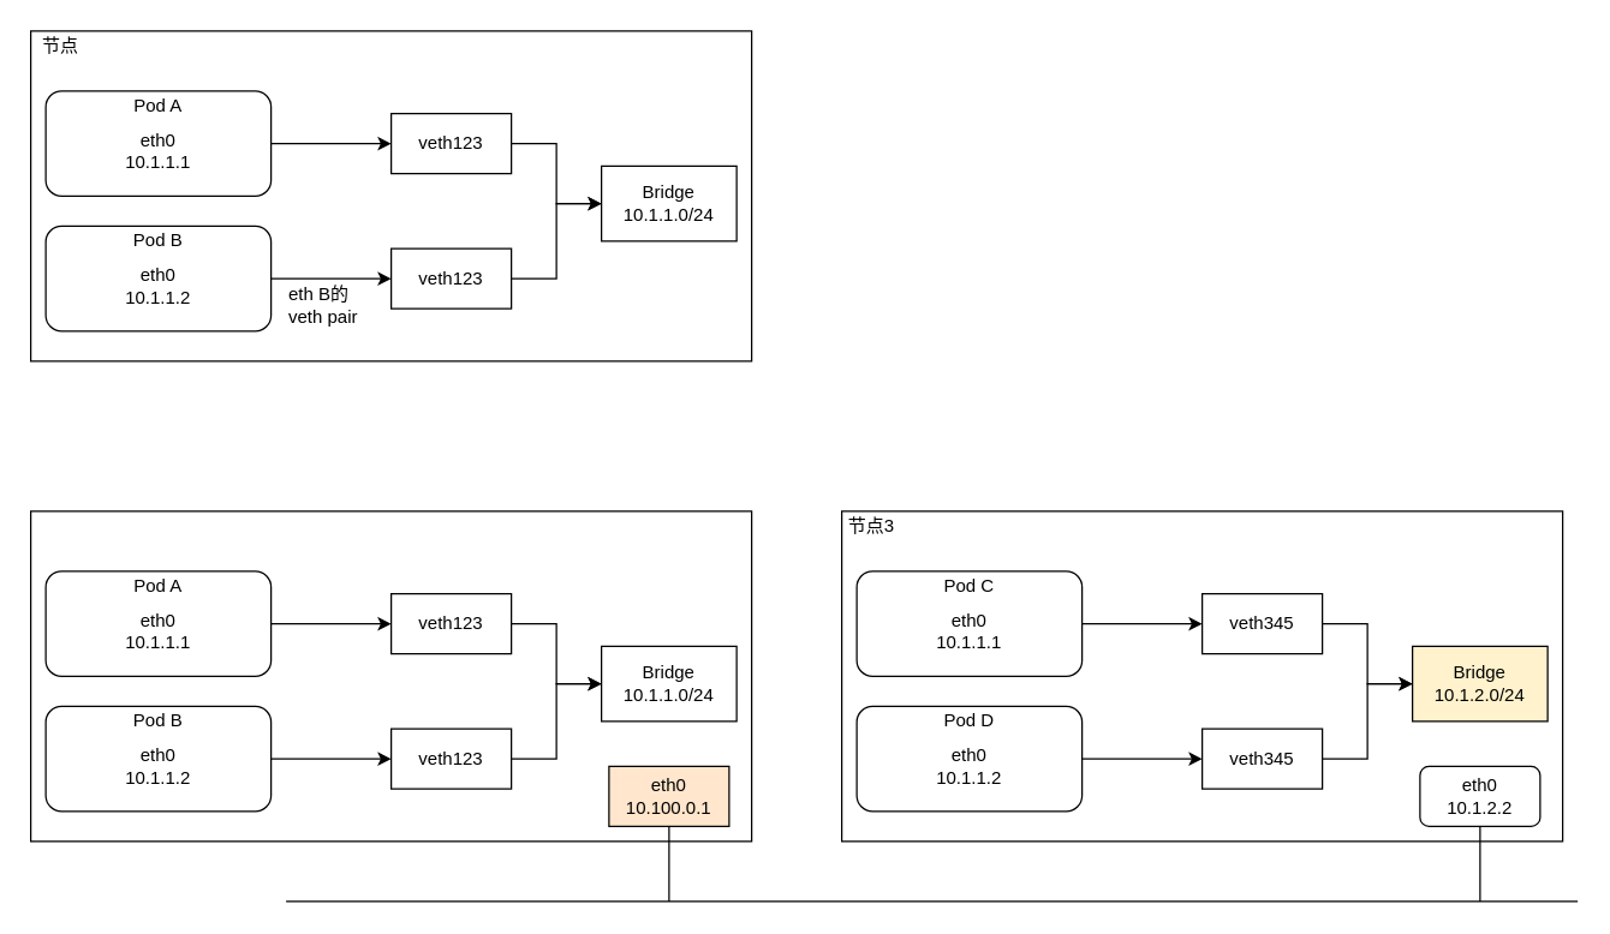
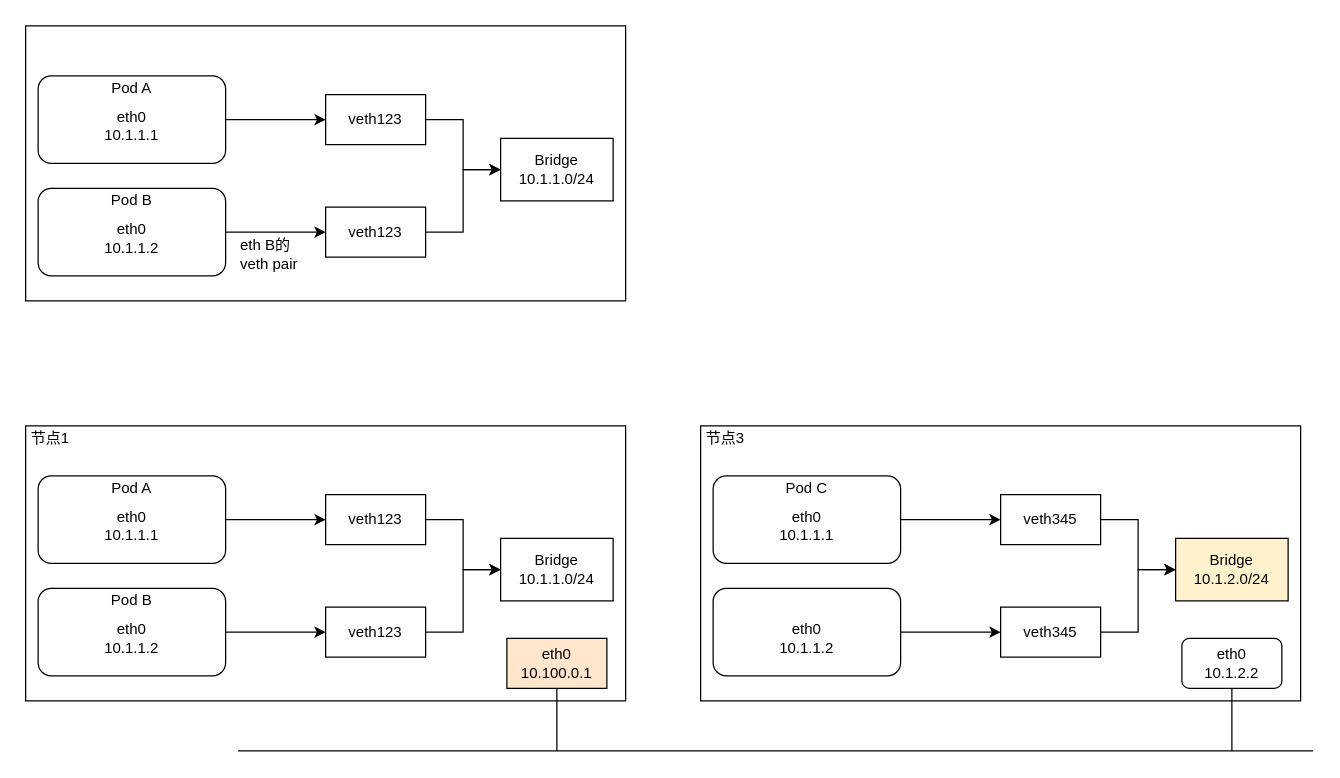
  <mxCell id="0" />
  <mxCell id="1" parent="0" />
  <mxCell id="2" value="" style="rounded=0;whiteSpace=wrap;html=1;" vertex="1" parent="1"><mxGeometry x="20" y="20" width="480" height="220" as="geometry" /></mxCell>
  <mxCell id="3" style="edgeStyle=orthogonalEdgeStyle;rounded=0;orthogonalLoop=1;jettySize=auto;html=1;entryX=0;entryY=0.5;entryDx=0;entryDy=0;" edge="1" parent="1" source="4" target="12"><mxGeometry relative="1" as="geometry" /></mxCell>
  <mxCell id="4" value="" style="rounded=1;whiteSpace=wrap;html=1;" vertex="1" parent="1"><mxGeometry x="30" y="60" width="150" height="70" as="geometry" /></mxCell>
  <mxCell id="5" value="Pod A" style="text;html=1;strokeColor=none;fillColor=none;align=center;verticalAlign=middle;whiteSpace=wrap;rounded=0;" vertex="1" parent="1"><mxGeometry x="85" y="60" width="40" height="20" as="geometry" /></mxCell>
  <mxCell id="6" value="eth0&lt;br&gt;10.1.1.1" style="text;html=1;strokeColor=none;fillColor=none;align=center;verticalAlign=middle;whiteSpace=wrap;rounded=0;" vertex="1" parent="1"><mxGeometry x="55" y="90" width="100" height="20" as="geometry" /></mxCell>
  <mxCell id="7" style="edgeStyle=orthogonalEdgeStyle;rounded=0;orthogonalLoop=1;jettySize=auto;html=1;entryX=0;entryY=0.5;entryDx=0;entryDy=0;" edge="1" parent="1" source="8" target="14"><mxGeometry relative="1" as="geometry" /></mxCell>
  <mxCell id="8" value="" style="rounded=1;whiteSpace=wrap;html=1;" vertex="1" parent="1"><mxGeometry x="30" y="150" width="150" height="70" as="geometry" /></mxCell>
  <mxCell id="9" value="Pod B" style="text;html=1;strokeColor=none;fillColor=none;align=center;verticalAlign=middle;whiteSpace=wrap;rounded=0;" vertex="1" parent="1"><mxGeometry x="85" y="150" width="40" height="20" as="geometry" /></mxCell>
  <mxCell id="10" value="eth0&lt;br&gt;10.1.1.2" style="text;html=1;strokeColor=none;fillColor=none;align=center;verticalAlign=middle;whiteSpace=wrap;rounded=0;" vertex="1" parent="1"><mxGeometry x="55" y="180" width="100" height="20" as="geometry" /></mxCell>
  <mxCell id="11" style="edgeStyle=orthogonalEdgeStyle;rounded=0;orthogonalLoop=1;jettySize=auto;html=1;entryX=0;entryY=0.5;entryDx=0;entryDy=0;" edge="1" parent="1" source="12" target="15"><mxGeometry relative="1" as="geometry" /></mxCell>
  <mxCell id="12" value="veth123" style="rounded=0;whiteSpace=wrap;html=1;" vertex="1" parent="1"><mxGeometry x="260" y="75" width="80" height="40" as="geometry" /></mxCell>
  <mxCell id="13" style="edgeStyle=orthogonalEdgeStyle;rounded=0;orthogonalLoop=1;jettySize=auto;html=1;entryX=0;entryY=0.5;entryDx=0;entryDy=0;" edge="1" parent="1" source="14" target="15"><mxGeometry relative="1" as="geometry" /></mxCell>
  <mxCell id="14" value="veth123" style="rounded=0;whiteSpace=wrap;html=1;" vertex="1" parent="1"><mxGeometry x="260" y="165" width="80" height="40" as="geometry" /></mxCell>
  <mxCell id="15" value="Bridge&lt;br&gt;10.1.1.0/24" style="rounded=0;whiteSpace=wrap;html=1;" vertex="1" parent="1"><mxGeometry x="400" y="110" width="90" height="50" as="geometry" /></mxCell>
  <mxCell id="16" value="eth B的veth pair" style="text;html=1;strokeColor=none;fillColor=none;align=left;verticalAlign=middle;whiteSpace=wrap;rounded=0;" vertex="1" parent="1"><mxGeometry x="190" y="185" width="60" height="35" as="geometry" /></mxCell>
- <mxCell id="17" value="节点" style="text;html=1;strokeColor=none;fillColor=none;align=center;verticalAlign=middle;whiteSpace=wrap;rounded=0;" vertex="1" parent="1"><mxGeometry x="20" y="20" width="40" height="20" as="geometry" /></mxCell>
  <mxCell id="18" value="" style="rounded=0;whiteSpace=wrap;html=1;" vertex="1" parent="1"><mxGeometry x="20" y="340" width="480" height="220" as="geometry" /></mxCell>
  <mxCell id="19" style="edgeStyle=orthogonalEdgeStyle;rounded=0;orthogonalLoop=1;jettySize=auto;html=1;entryX=0;entryY=0.5;entryDx=0;entryDy=0;" edge="1" parent="1" source="20" target="28"><mxGeometry relative="1" as="geometry" /></mxCell>
  <mxCell id="20" value="" style="rounded=1;whiteSpace=wrap;html=1;" vertex="1" parent="1"><mxGeometry x="30" y="380" width="150" height="70" as="geometry" /></mxCell>
  <mxCell id="21" value="Pod A" style="text;html=1;strokeColor=none;fillColor=none;align=center;verticalAlign=middle;whiteSpace=wrap;rounded=0;" vertex="1" parent="1"><mxGeometry x="85" y="380" width="40" height="20" as="geometry" /></mxCell>
  <mxCell id="22" value="eth0&lt;br&gt;10.1.1.1" style="text;html=1;strokeColor=none;fillColor=none;align=center;verticalAlign=middle;whiteSpace=wrap;rounded=0;" vertex="1" parent="1"><mxGeometry x="55" y="410" width="100" height="20" as="geometry" /></mxCell>
  <mxCell id="23" style="edgeStyle=orthogonalEdgeStyle;rounded=0;orthogonalLoop=1;jettySize=auto;html=1;entryX=0;entryY=0.5;entryDx=0;entryDy=0;" edge="1" parent="1" source="24" target="30"><mxGeometry relative="1" as="geometry" /></mxCell>
  <mxCell id="24" value="" style="rounded=1;whiteSpace=wrap;html=1;" vertex="1" parent="1"><mxGeometry x="30" y="470" width="150" height="70" as="geometry" /></mxCell>
  <mxCell id="25" value="Pod B" style="text;html=1;strokeColor=none;fillColor=none;align=center;verticalAlign=middle;whiteSpace=wrap;rounded=0;" vertex="1" parent="1"><mxGeometry x="85" y="470" width="40" height="20" as="geometry" /></mxCell>
  <mxCell id="26" value="eth0&lt;br&gt;10.1.1.2" style="text;html=1;strokeColor=none;fillColor=none;align=center;verticalAlign=middle;whiteSpace=wrap;rounded=0;" vertex="1" parent="1"><mxGeometry x="55" y="500" width="100" height="20" as="geometry" /></mxCell>
  <mxCell id="27" style="edgeStyle=orthogonalEdgeStyle;rounded=0;orthogonalLoop=1;jettySize=auto;html=1;entryX=0;entryY=0.5;entryDx=0;entryDy=0;" edge="1" parent="1" source="28" target="31"><mxGeometry relative="1" as="geometry" /></mxCell>
  <mxCell id="28" value="veth123" style="rounded=0;whiteSpace=wrap;html=1;" vertex="1" parent="1"><mxGeometry x="260" y="395" width="80" height="40" as="geometry" /></mxCell>
  <mxCell id="29" style="edgeStyle=orthogonalEdgeStyle;rounded=0;orthogonalLoop=1;jettySize=auto;html=1;entryX=0;entryY=0.5;entryDx=0;entryDy=0;" edge="1" parent="1" source="30" target="31"><mxGeometry relative="1" as="geometry" /></mxCell>
  <mxCell id="30" value="veth123" style="rounded=0;whiteSpace=wrap;html=1;" vertex="1" parent="1"><mxGeometry x="260" y="485" width="80" height="40" as="geometry" /></mxCell>
  <mxCell id="31" value="Bridge&lt;br&gt;10.1.1.0/24" style="rounded=0;whiteSpace=wrap;html=1;" vertex="1" parent="1"><mxGeometry x="400" y="430" width="90" height="50" as="geometry" /></mxCell>
+ <mxCell id="32" value="节点1" style="text;html=1;strokeColor=none;fillColor=none;align=center;verticalAlign=middle;whiteSpace=wrap;rounded=0;" vertex="1" parent="1"><mxGeometry x="20" y="340" width="40" height="20" as="geometry" /></mxCell>
  <mxCell id="33" value="" style="rounded=0;whiteSpace=wrap;html=1;" vertex="1" parent="1"><mxGeometry x="560" y="340" width="480" height="220" as="geometry" /></mxCell>
  <mxCell id="34" style="edgeStyle=orthogonalEdgeStyle;rounded=0;orthogonalLoop=1;jettySize=auto;html=1;entryX=0;entryY=0.5;entryDx=0;entryDy=0;" edge="1" parent="1" source="35" target="43"><mxGeometry relative="1" as="geometry" /></mxCell>
  <mxCell id="35" value="" style="rounded=1;whiteSpace=wrap;html=1;" vertex="1" parent="1"><mxGeometry x="570" y="380" width="150" height="70" as="geometry" /></mxCell>
  <mxCell id="36" value="Pod C" style="text;html=1;strokeColor=none;fillColor=none;align=center;verticalAlign=middle;whiteSpace=wrap;rounded=0;" vertex="1" parent="1"><mxGeometry x="625" y="380" width="40" height="20" as="geometry" /></mxCell>
  <mxCell id="37" value="eth0&lt;br&gt;10.1.1.1" style="text;html=1;strokeColor=none;fillColor=none;align=center;verticalAlign=middle;whiteSpace=wrap;rounded=0;" vertex="1" parent="1"><mxGeometry x="595" y="410" width="100" height="20" as="geometry" /></mxCell>
  <mxCell id="38" style="edgeStyle=orthogonalEdgeStyle;rounded=0;orthogonalLoop=1;jettySize=auto;html=1;entryX=0;entryY=0.5;entryDx=0;entryDy=0;" edge="1" parent="1" source="39" target="45"><mxGeometry relative="1" as="geometry" /></mxCell>
  <mxCell id="39" value="" style="rounded=1;whiteSpace=wrap;html=1;" vertex="1" parent="1"><mxGeometry x="570" y="470" width="150" height="70" as="geometry" /></mxCell>
- <mxCell id="40" value="Pod D" style="text;html=1;strokeColor=none;fillColor=none;align=center;verticalAlign=middle;whiteSpace=wrap;rounded=0;" vertex="1" parent="1"><mxGeometry x="625" y="470" width="40" height="20" as="geometry" /></mxCell>
  <mxCell id="41" value="eth0&lt;br&gt;10.1.1.2" style="text;html=1;strokeColor=none;fillColor=none;align=center;verticalAlign=middle;whiteSpace=wrap;rounded=0;" vertex="1" parent="1"><mxGeometry x="595" y="500" width="100" height="20" as="geometry" /></mxCell>
  <mxCell id="42" style="edgeStyle=orthogonalEdgeStyle;rounded=0;orthogonalLoop=1;jettySize=auto;html=1;entryX=0;entryY=0.5;entryDx=0;entryDy=0;" edge="1" parent="1" source="43" target="46"><mxGeometry relative="1" as="geometry" /></mxCell>
  <mxCell id="43" value="veth345" style="rounded=0;whiteSpace=wrap;html=1;" vertex="1" parent="1"><mxGeometry x="800" y="395" width="80" height="40" as="geometry" /></mxCell>
  <mxCell id="44" style="edgeStyle=orthogonalEdgeStyle;rounded=0;orthogonalLoop=1;jettySize=auto;html=1;entryX=0;entryY=0.5;entryDx=0;entryDy=0;" edge="1" parent="1" source="45" target="46"><mxGeometry relative="1" as="geometry" /></mxCell>
  <mxCell id="45" value="veth345" style="rounded=0;whiteSpace=wrap;html=1;" vertex="1" parent="1"><mxGeometry x="800" y="485" width="80" height="40" as="geometry" /></mxCell>
  <mxCell id="46" value="Bridge&lt;br&gt;10.1.2.0/24" style="rounded=0;whiteSpace=wrap;html=1;fillColor=#fff2cc;" vertex="1" parent="1"><mxGeometry x="940" y="430" width="90" height="50" as="geometry" /></mxCell>
  <mxCell id="47" value="节点3" style="text;html=1;strokeColor=none;fillColor=none;align=center;verticalAlign=middle;whiteSpace=wrap;rounded=0;" vertex="1" parent="1"><mxGeometry x="560" y="340" width="40" height="20" as="geometry" /></mxCell>
  <mxCell id="48" style="edgeStyle=orthogonalEdgeStyle;rounded=0;orthogonalLoop=1;jettySize=auto;html=1;endArrow=none;endFill=0;" edge="1" parent="1" source="49"><mxGeometry relative="1" as="geometry"><mxPoint x="445" y="600" as="targetPoint" /></mxGeometry></mxCell>
  <mxCell id="49" value="eth0&lt;br&gt;10.100.0.1" style="rounded=0;whiteSpace=wrap;html=1;fillColor=#ffe6cc;" vertex="1" parent="1"><mxGeometry x="405" y="510" width="80" height="40" as="geometry" /></mxCell>
  <mxCell id="50" style="edgeStyle=orthogonalEdgeStyle;rounded=0;orthogonalLoop=1;jettySize=auto;html=1;endArrow=none;endFill=0;" edge="1" parent="1" source="51"><mxGeometry relative="1" as="geometry"><mxPoint x="985" y="600" as="targetPoint" /></mxGeometry></mxCell>
  <mxCell id="51" value="eth0&lt;br&gt;10.1.2.2" style="whiteSpace=wrap;html=1;rounded=1;" vertex="1" parent="1"><mxGeometry x="945" y="510" width="80" height="40" as="geometry" /></mxCell>
  <mxCell id="52" value="" style="endArrow=none;html=1;" edge="1" parent="1"><mxGeometry width="50" height="50" relative="1" as="geometry"><mxPoint x="190" y="600" as="sourcePoint" /><mxPoint x="1050" y="600" as="targetPoint" /></mxGeometry></mxCell>
